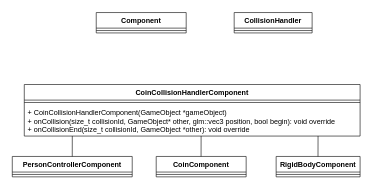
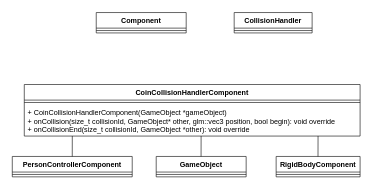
  <mxCell id="0" />
  <mxCell id="1" parent="0" />
  <mxCell id="2" value="CoinCollisionHandlerComponent" style="swimlane;fontStyle=1;align=center;verticalAlign=top;childLayout=stackLayout;horizontal=1;startSize=26;horizontalStack=0;resizeParent=1;resizeParentMax=0;resizeLast=0;collapsible=1;marginBottom=0;" parent="1" vertex="1"><mxGeometry x="40" y="140" width="560" height="86" as="geometry" /></mxCell>
  <mxCell id="3" value="" style="line;strokeWidth=1;fillColor=none;align=left;verticalAlign=middle;spacingTop=-1;spacingLeft=3;spacingRight=3;rotatable=0;labelPosition=right;points=[];portConstraint=eastwest;" parent="2" vertex="1"><mxGeometry y="26" width="560" height="8" as="geometry" /></mxCell>
  <mxCell id="4" value="+ CoinCollisionHandlerComponent(GameObject *gameObject)&#10;+ onCollision(size_t collisionId, GameObject* other, glm::vec3 position, bool begin): void override&#10;+ onCollisionEnd(size_t collisionId, GameObject *other): void override" style="text;strokeColor=none;fillColor=none;align=left;verticalAlign=top;spacingLeft=4;spacingRight=4;overflow=hidden;rotatable=0;points=[[0,0.5],[1,0.5]];portConstraint=eastwest;" parent="2" vertex="1"><mxGeometry y="34" width="560" height="52" as="geometry" /></mxCell>
  <mxCell id="5" value="RigidBodyComponent" style="swimlane;fontStyle=1;align=center;verticalAlign=top;childLayout=stackLayout;horizontal=1;startSize=26;horizontalStack=0;resizeParent=1;resizeParentMax=0;resizeLast=0;collapsible=1;marginBottom=0;" parent="1" vertex="1"><mxGeometry x="460" y="260" width="140" height="34" as="geometry" /></mxCell>
  <mxCell id="6" value="" style="line;strokeWidth=1;fillColor=none;align=left;verticalAlign=middle;spacingTop=-1;spacingLeft=3;spacingRight=3;rotatable=0;labelPosition=right;points=[];portConstraint=eastwest;" parent="5" vertex="1"><mxGeometry y="26" width="140" height="8" as="geometry" /></mxCell>
  <mxCell id="7" value="PersonControllerComponent" style="swimlane;fontStyle=1;align=center;verticalAlign=top;childLayout=stackLayout;horizontal=1;startSize=26;horizontalStack=0;resizeParent=1;resizeParentMax=0;resizeLast=0;collapsible=1;marginBottom=0;" parent="1" vertex="1"><mxGeometry x="20" y="260" width="200" height="34" as="geometry" /></mxCell>
  <mxCell id="8" value="" style="line;strokeWidth=1;fillColor=none;align=left;verticalAlign=middle;spacingTop=-1;spacingLeft=3;spacingRight=3;rotatable=0;labelPosition=right;points=[];portConstraint=eastwest;" parent="7" vertex="1"><mxGeometry y="26" width="200" height="8" as="geometry" /></mxCell>
- <mxCell id="9" value="CoinComponent" style="swimlane;fontStyle=1;align=center;verticalAlign=top;childLayout=stackLayout;horizontal=1;startSize=26;horizontalStack=0;resizeParent=1;resizeParentMax=0;resizeLast=0;collapsible=1;marginBottom=0;" parent="1" vertex="1"><mxGeometry x="260" y="260" width="150" height="34" as="geometry" /></mxCell>
+ <mxCell id="9" value="GameObject" style="swimlane;fontStyle=1;align=center;verticalAlign=top;childLayout=stackLayout;horizontal=1;startSize=26;horizontalStack=0;resizeParent=1;resizeParentMax=0;resizeLast=0;collapsible=1;marginBottom=0;" parent="1" vertex="1"><mxGeometry x="260" y="260" width="150" height="34" as="geometry" /></mxCell>
  <mxCell id="10" value="" style="line;strokeWidth=1;fillColor=none;align=left;verticalAlign=middle;spacingTop=-1;spacingLeft=3;spacingRight=3;rotatable=0;labelPosition=right;points=[];portConstraint=eastwest;" parent="9" vertex="1"><mxGeometry y="26" width="150" height="8" as="geometry" /></mxCell>
  <mxCell id="11" value="CollisionHandler" style="swimlane;fontStyle=1;align=center;verticalAlign=top;childLayout=stackLayout;horizontal=1;startSize=26;horizontalStack=0;resizeParent=1;resizeParentMax=0;resizeLast=0;collapsible=1;marginBottom=0;" parent="1" vertex="1"><mxGeometry x="390" y="20" width="130" height="34" as="geometry" /></mxCell>
  <mxCell id="12" value="" style="line;strokeWidth=1;fillColor=none;align=left;verticalAlign=middle;spacingTop=-1;spacingLeft=3;spacingRight=3;rotatable=0;labelPosition=right;points=[];portConstraint=eastwest;" parent="11" vertex="1"><mxGeometry y="26" width="130" height="8" as="geometry" /></mxCell>
  <mxCell id="13" value="Component" style="swimlane;fontStyle=1;align=center;verticalAlign=top;childLayout=stackLayout;horizontal=1;startSize=26;horizontalStack=0;resizeParent=1;resizeParentMax=0;resizeLast=0;collapsible=1;marginBottom=0;" parent="1" vertex="1"><mxGeometry x="160" y="20" width="150" height="34" as="geometry" /></mxCell>
  <mxCell id="14" value="" style="line;strokeWidth=1;fillColor=none;align=left;verticalAlign=middle;spacingTop=-1;spacingLeft=3;spacingRight=3;rotatable=0;labelPosition=right;points=[];portConstraint=eastwest;" parent="13" vertex="1"><mxGeometry y="26" width="150" height="8" as="geometry" /></mxCell>
  <mxCell id="15" value="" style="endArrow=none;html=1;exitX=0.5;exitY=0;exitDx=0;exitDy=0;entryX=0.143;entryY=0.998;entryDx=0;entryDy=0;entryPerimeter=0;" parent="1" source="7" target="4" edge="1"><mxGeometry width="50" height="50" relative="1" as="geometry"><mxPoint x="640" y="240" as="sourcePoint" /><mxPoint x="120" y="228" as="targetPoint" /></mxGeometry></mxCell>
  <mxCell id="16" value="" style="endArrow=none;html=1;exitX=0.5;exitY=0;exitDx=0;exitDy=0;entryX=0.143;entryY=0.998;entryDx=0;entryDy=0;entryPerimeter=0;" parent="1" edge="1"><mxGeometry width="50" height="50" relative="1" as="geometry"><mxPoint x="334.8" y="260" as="sourcePoint" /><mxPoint x="334.88" y="225.896" as="targetPoint" /></mxGeometry></mxCell>
  <mxCell id="17" value="" style="endArrow=none;html=1;exitX=0.5;exitY=0;exitDx=0;exitDy=0;entryX=0.143;entryY=0.998;entryDx=0;entryDy=0;entryPerimeter=0;" parent="1" edge="1"><mxGeometry width="50" height="50" relative="1" as="geometry"><mxPoint x="529.8" y="260" as="sourcePoint" /><mxPoint x="529.88" y="225.896" as="targetPoint" /></mxGeometry></mxCell>
